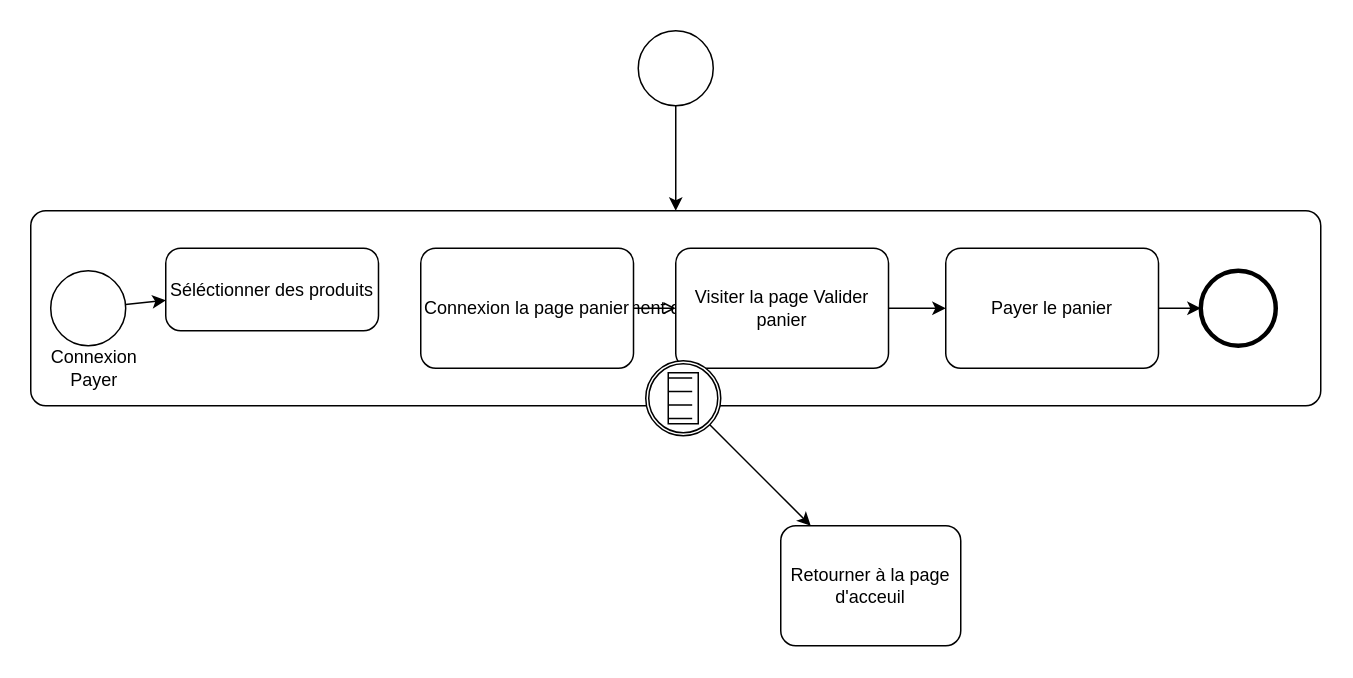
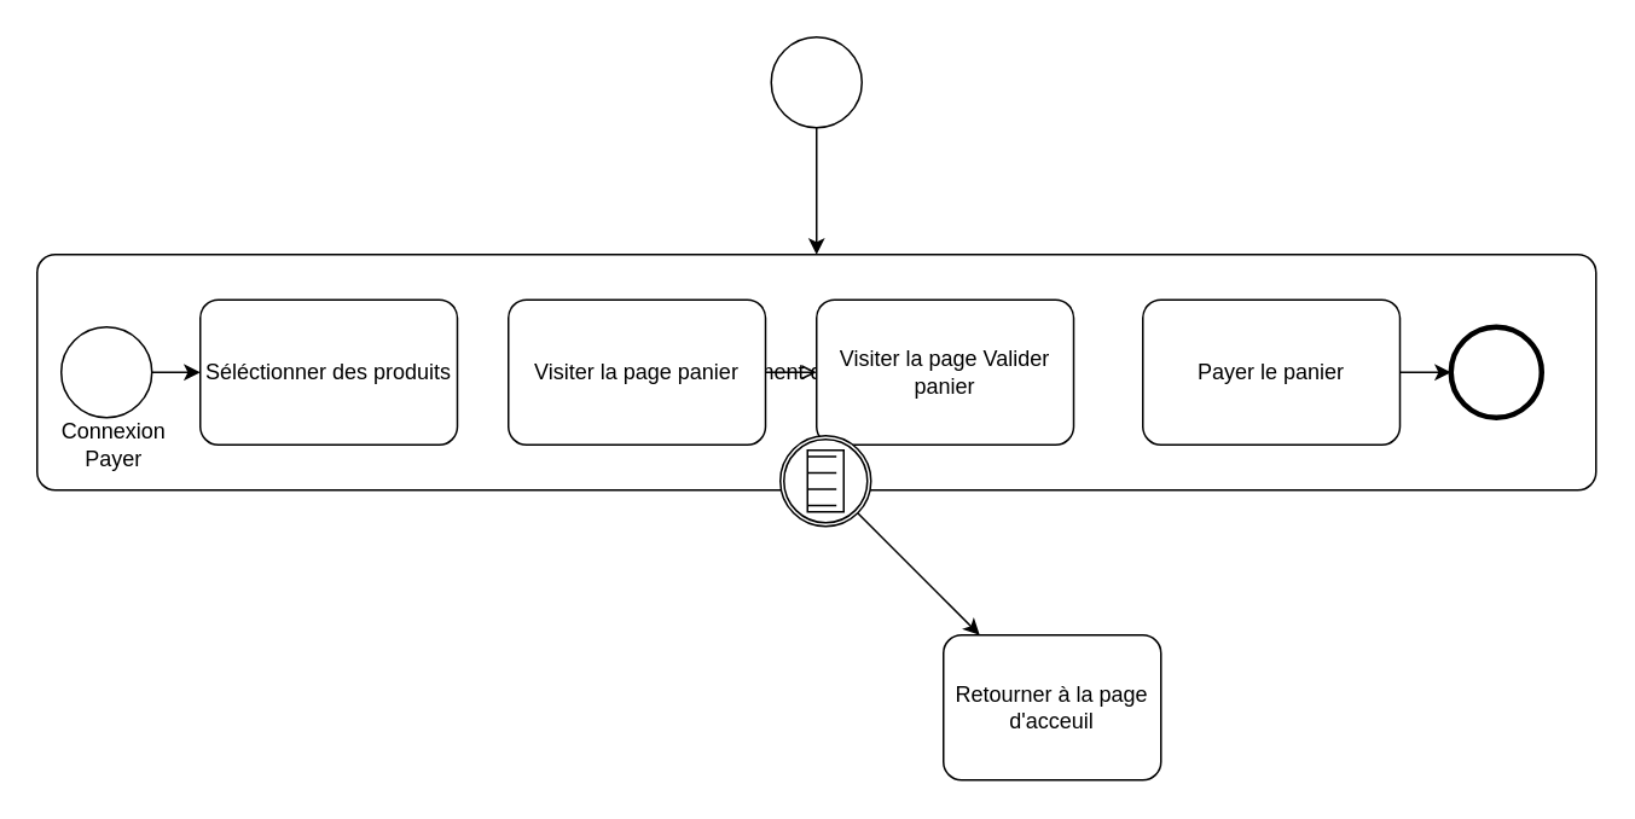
  <mxCell id="0" />
  <mxCell id="1" parent="0" />
  <mxCell id="2" style="edgeStyle=none;html=1;entryX=0.5;entryY=0;entryDx=0;entryDy=0;entryPerimeter=0;" edge="1" parent="1" source="3" target="4"><mxGeometry relative="1" as="geometry" /></mxCell>
  <mxCell id="3" value="" style="points=[[0.145,0.145,0],[0.5,0,0],[0.855,0.145,0],[1,0.5,0],[0.855,0.855,0],[0.5,1,0],[0.145,0.855,0],[0,0.5,0]];shape=mxgraph.bpmn.event;html=1;verticalLabelPosition=bottom;labelBackgroundColor=#ffffff;verticalAlign=top;align=center;perimeter=ellipsePerimeter;outlineConnect=0;aspect=fixed;outline=standard;symbol=general;" vertex="1" parent="1"><mxGeometry x="425" width="50" height="50" as="geometry" y="20" /></mxCell>
  <mxCell id="4" value="Paiment du produit" style="points=[[0.25,0,0],[0.5,0,0],[0.75,0,0],[1,0.25,0],[1,0.5,0],[1,0.75,0],[0.75,1,0],[0.5,1,0],[0.25,1,0],[0,0.75,0],[0,0.5,0],[0,0.25,0]];shape=mxgraph.bpmn.task;whiteSpace=wrap;rectStyle=rounded;size=10;html=1;taskMarker=abstract;isLoopSub=1;container=1;dropTarget=1;" vertex="1" parent="1"><mxGeometry x="20" y="140" width="860" height="130" as="geometry"><mxRectangle x="210" y="120" width="110" height="70" as="alternateBounds" /></mxGeometry></mxCell>
  <mxCell id="5" style="edgeStyle=none;html=1;" edge="1" parent="4" source="6" target="7"><mxGeometry relative="1" as="geometry" /></mxCell>
  <mxCell id="6" value="" style="points=[[0.145,0.145,0],[0.5,0,0],[0.855,0.145,0],[1,0.5,0],[0.855,0.855,0],[0.5,1,0],[0.145,0.855,0],[0,0.5,0]];shape=mxgraph.bpmn.event;html=1;verticalLabelPosition=bottom;labelBackgroundColor=#ffffff;verticalAlign=top;align=center;perimeter=ellipsePerimeter;outlineConnect=0;aspect=fixed;outline=standard;symbol=general;" vertex="1" parent="4"><mxGeometry x="13.297" y="40" width="50" height="50" as="geometry" /></mxCell>
- <mxCell id="7" value="Séléctionner des produits" style="points=[[0.25,0,0],[0.5,0,0],[0.75,0,0],[1,0.25,0],[1,0.5,0],[1,0.75,0],[0.75,1,0],[0.5,1,0],[0.25,1,0],[0,0.75,0],[0,0.5,0],[0,0.25,0]];shape=mxgraph.bpmn.task;whiteSpace=wrap;rectStyle=rounded;size=10;html=1;taskMarker=abstract;" vertex="1" parent="4"><mxGeometry x="89.996" y="25" width="141.838" height="55" as="geometry" /></mxCell>
+ <mxCell id="7" value="Séléctionner des produits" style="points=[[0.25,0,0],[0.5,0,0],[0.75,0,0],[1,0.25,0],[1,0.5,0],[1,0.75,0],[0.75,1,0],[0.5,1,0],[0.25,1,0],[0,0.75,0],[0,0.5,0],[0,0.25,0]];shape=mxgraph.bpmn.task;whiteSpace=wrap;rectStyle=rounded;size=10;html=1;taskMarker=abstract;" vertex="1" parent="4"><mxGeometry x="89.996" y="25" width="141.838" height="80" as="geometry" /></mxCell>
  <mxCell id="8" value="" style="edgeStyle=none;html=1;endArrow=open;" edge="1" parent="4" source="9" target="11"><mxGeometry relative="1" as="geometry" /></mxCell>
- <mxCell id="9" value="Connexion la page panier" style="points=[[0.25,0,0],[0.5,0,0],[0.75,0,0],[1,0.25,0],[1,0.5,0],[1,0.75,0],[0.75,1,0],[0.5,1,0],[0.25,1,0],[0,0.75,0],[0,0.5,0],[0,0.25,0]];shape=mxgraph.bpmn.task;whiteSpace=wrap;rectStyle=rounded;size=10;html=1;taskMarker=abstract;" vertex="1" parent="4"><mxGeometry x="259.999" y="25" width="141.838" height="80" as="geometry" /></mxCell>
- <mxCell id="10" value="" style="edgeStyle=none;html=1;" edge="1" parent="4" source="11" target="14"><mxGeometry relative="1" as="geometry" /></mxCell>
+ <mxCell id="9" value="Visiter la page panier" style="points=[[0.25,0,0],[0.5,0,0],[0.75,0,0],[1,0.25,0],[1,0.5,0],[1,0.75,0],[0.75,1,0],[0.5,1,0],[0.25,1,0],[0,0.75,0],[0,0.5,0],[0,0.25,0]];shape=mxgraph.bpmn.task;whiteSpace=wrap;rectStyle=rounded;size=10;html=1;taskMarker=abstract;" vertex="1" parent="4"><mxGeometry x="259.999" y="25" width="141.838" height="80" as="geometry" /></mxCell>
  <mxCell id="11" value="Visiter la page Valider panier" style="points=[[0.25,0,0],[0.5,0,0],[0.75,0,0],[1,0.25,0],[1,0.5,0],[1,0.75,0],[0.75,1,0],[0.5,1,0],[0.25,1,0],[0,0.75,0],[0,0.5,0],[0,0.25,0]];shape=mxgraph.bpmn.task;whiteSpace=wrap;rectStyle=rounded;size=10;html=1;taskMarker=abstract;" vertex="1" parent="4"><mxGeometry x="430.0" y="25" width="141.838" height="80" as="geometry" /></mxCell>
  <mxCell id="12" value="Connexion Payer" style="text;html=1;strokeColor=none;fillColor=none;align=center;verticalAlign=middle;whiteSpace=wrap;rounded=0;" vertex="1" parent="4"><mxGeometry x="7.573" y="90" width="68.743" height="30" as="geometry" /></mxCell>
  <mxCell id="13" style="edgeStyle=none;html=1;" edge="1" parent="4" source="14" target="15"><mxGeometry relative="1" as="geometry" /></mxCell>
  <mxCell id="14" value="Payer le panier" style="points=[[0.25,0,0],[0.5,0,0],[0.75,0,0],[1,0.25,0],[1,0.5,0],[1,0.75,0],[0.75,1,0],[0.5,1,0],[0.25,1,0],[0,0.75,0],[0,0.5,0],[0,0.25,0]];shape=mxgraph.bpmn.task;whiteSpace=wrap;rectStyle=rounded;size=10;html=1;taskMarker=abstract;" vertex="1" parent="4"><mxGeometry x="610.0" y="25" width="141.838" height="80" as="geometry" /></mxCell>
  <mxCell id="15" value="" style="points=[[0.145,0.145,0],[0.5,0,0],[0.855,0.145,0],[1,0.5,0],[0.855,0.855,0],[0.5,1,0],[0.145,0.855,0],[0,0.5,0]];shape=mxgraph.bpmn.event;html=1;verticalLabelPosition=bottom;labelBackgroundColor=#ffffff;verticalAlign=top;align=center;perimeter=ellipsePerimeter;outlineConnect=0;aspect=fixed;outline=end;symbol=terminate2;" vertex="1" parent="4"><mxGeometry x="779.997" y="40" width="50" height="50" as="geometry" /></mxCell>
  <mxCell id="16" style="edgeStyle=none;html=1;" edge="1" parent="1" source="18" target="17"><mxGeometry relative="1" as="geometry" /></mxCell>
  <mxCell id="17" value="Retourner à la page d'acceuil" style="points=[[0.25,0,0],[0.5,0,0],[0.75,0,0],[1,0.25,0],[1,0.5,0],[1,0.75,0],[0.75,1,0],[0.5,1,0],[0.25,1,0],[0,0.75,0],[0,0.5,0],[0,0.25,0]];shape=mxgraph.bpmn.task;whiteSpace=wrap;rectStyle=rounded;size=10;html=1;taskMarker=abstract;" vertex="1" parent="1"><mxGeometry x="520" y="350" width="120" height="80" as="geometry" /></mxCell>
  <mxCell id="18" value="" style="points=[[0.145,0.145,0],[0.5,0,0],[0.855,0.145,0],[1,0.5,0],[0.855,0.855,0],[0.5,1,0],[0.145,0.855,0],[0,0.5,0]];shape=mxgraph.bpmn.event;html=1;verticalLabelPosition=bottom;labelBackgroundColor=#ffffff;verticalAlign=top;align=center;perimeter=ellipsePerimeter;outlineConnect=0;aspect=fixed;outline=boundInt;symbol=conditional;" vertex="1" parent="1"><mxGeometry x="430" y="240" width="50" height="50" as="geometry" /></mxCell>
